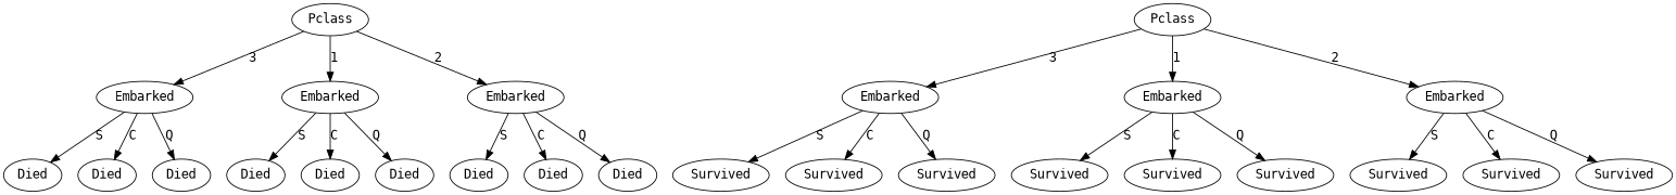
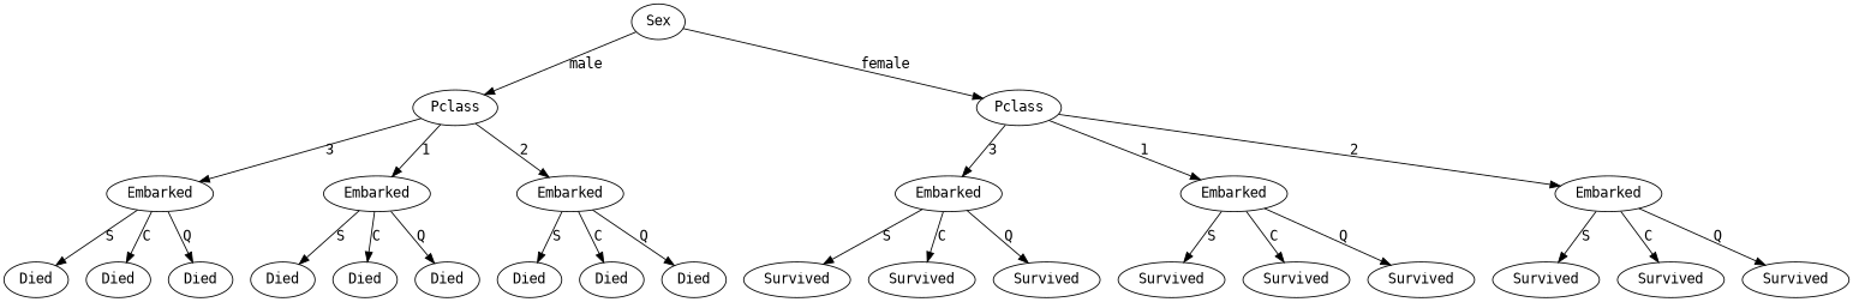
  digraph {
    fontname="DejaVu Sans Mono"
    node [fontname="DejaVu Sans Mono"]
    edge [fontname="DejaVu Sans Mono"]
+   n1 [label=Sex]
    n2 [label=Pclass]
    n3 [label=Pclass]
    n4 [label=Embarked]
    n5 [label=Embarked]
    n6 [label=Embarked]
    n7 [label=Died]
    n8 [label=Died]
    n9 [label=Died]
    n10 [label=Died]
    n11 [label=Died]
    n12 [label=Died]
    n13 [label=Died]
    n14 [label=Died]
    n15 [label=Died]
    n16 [label=Embarked]
    n17 [label=Embarked]
    n18 [label=Embarked]
    n19 [label=Survived]
    n20 [label=Survived]
    n21 [label=Survived]
    n22 [label=Survived]
    n23 [label=Survived]
    n24 [label=Survived]
    n25 [label=Survived]
    n26 [label=Survived]
    n27 [label=Survived]
+   n1 -> n2 [label=male]
+   n1 -> n3 [label=female]
    n2 -> n4 [label=3]
    n2 -> n5 [label=1]
    n2 -> n6 [label=2]
    n3 -> n16 [label=3]
    n3 -> n17 [label=1]
    n3 -> n18 [label=2]
    n4 -> n7 [label=S]
    n4 -> n8 [label=C]
    n4 -> n9 [label=Q]
    n5 -> n10 [label=S]
    n5 -> n11 [label=C]
    n5 -> n12 [label=Q]
    n6 -> n13 [label=S]
    n6 -> n14 [label=C]
    n6 -> n15 [label=Q]
    n16 -> n19 [label=S]
    n16 -> n20 [label=C]
    n16 -> n21 [label=Q]
    n17 -> n22 [label=S]
    n17 -> n23 [label=C]
    n17 -> n24 [label=Q]
    n18 -> n25 [label=S]
    n18 -> n26 [label=C]
    n18 -> n27 [label=Q]
  }
